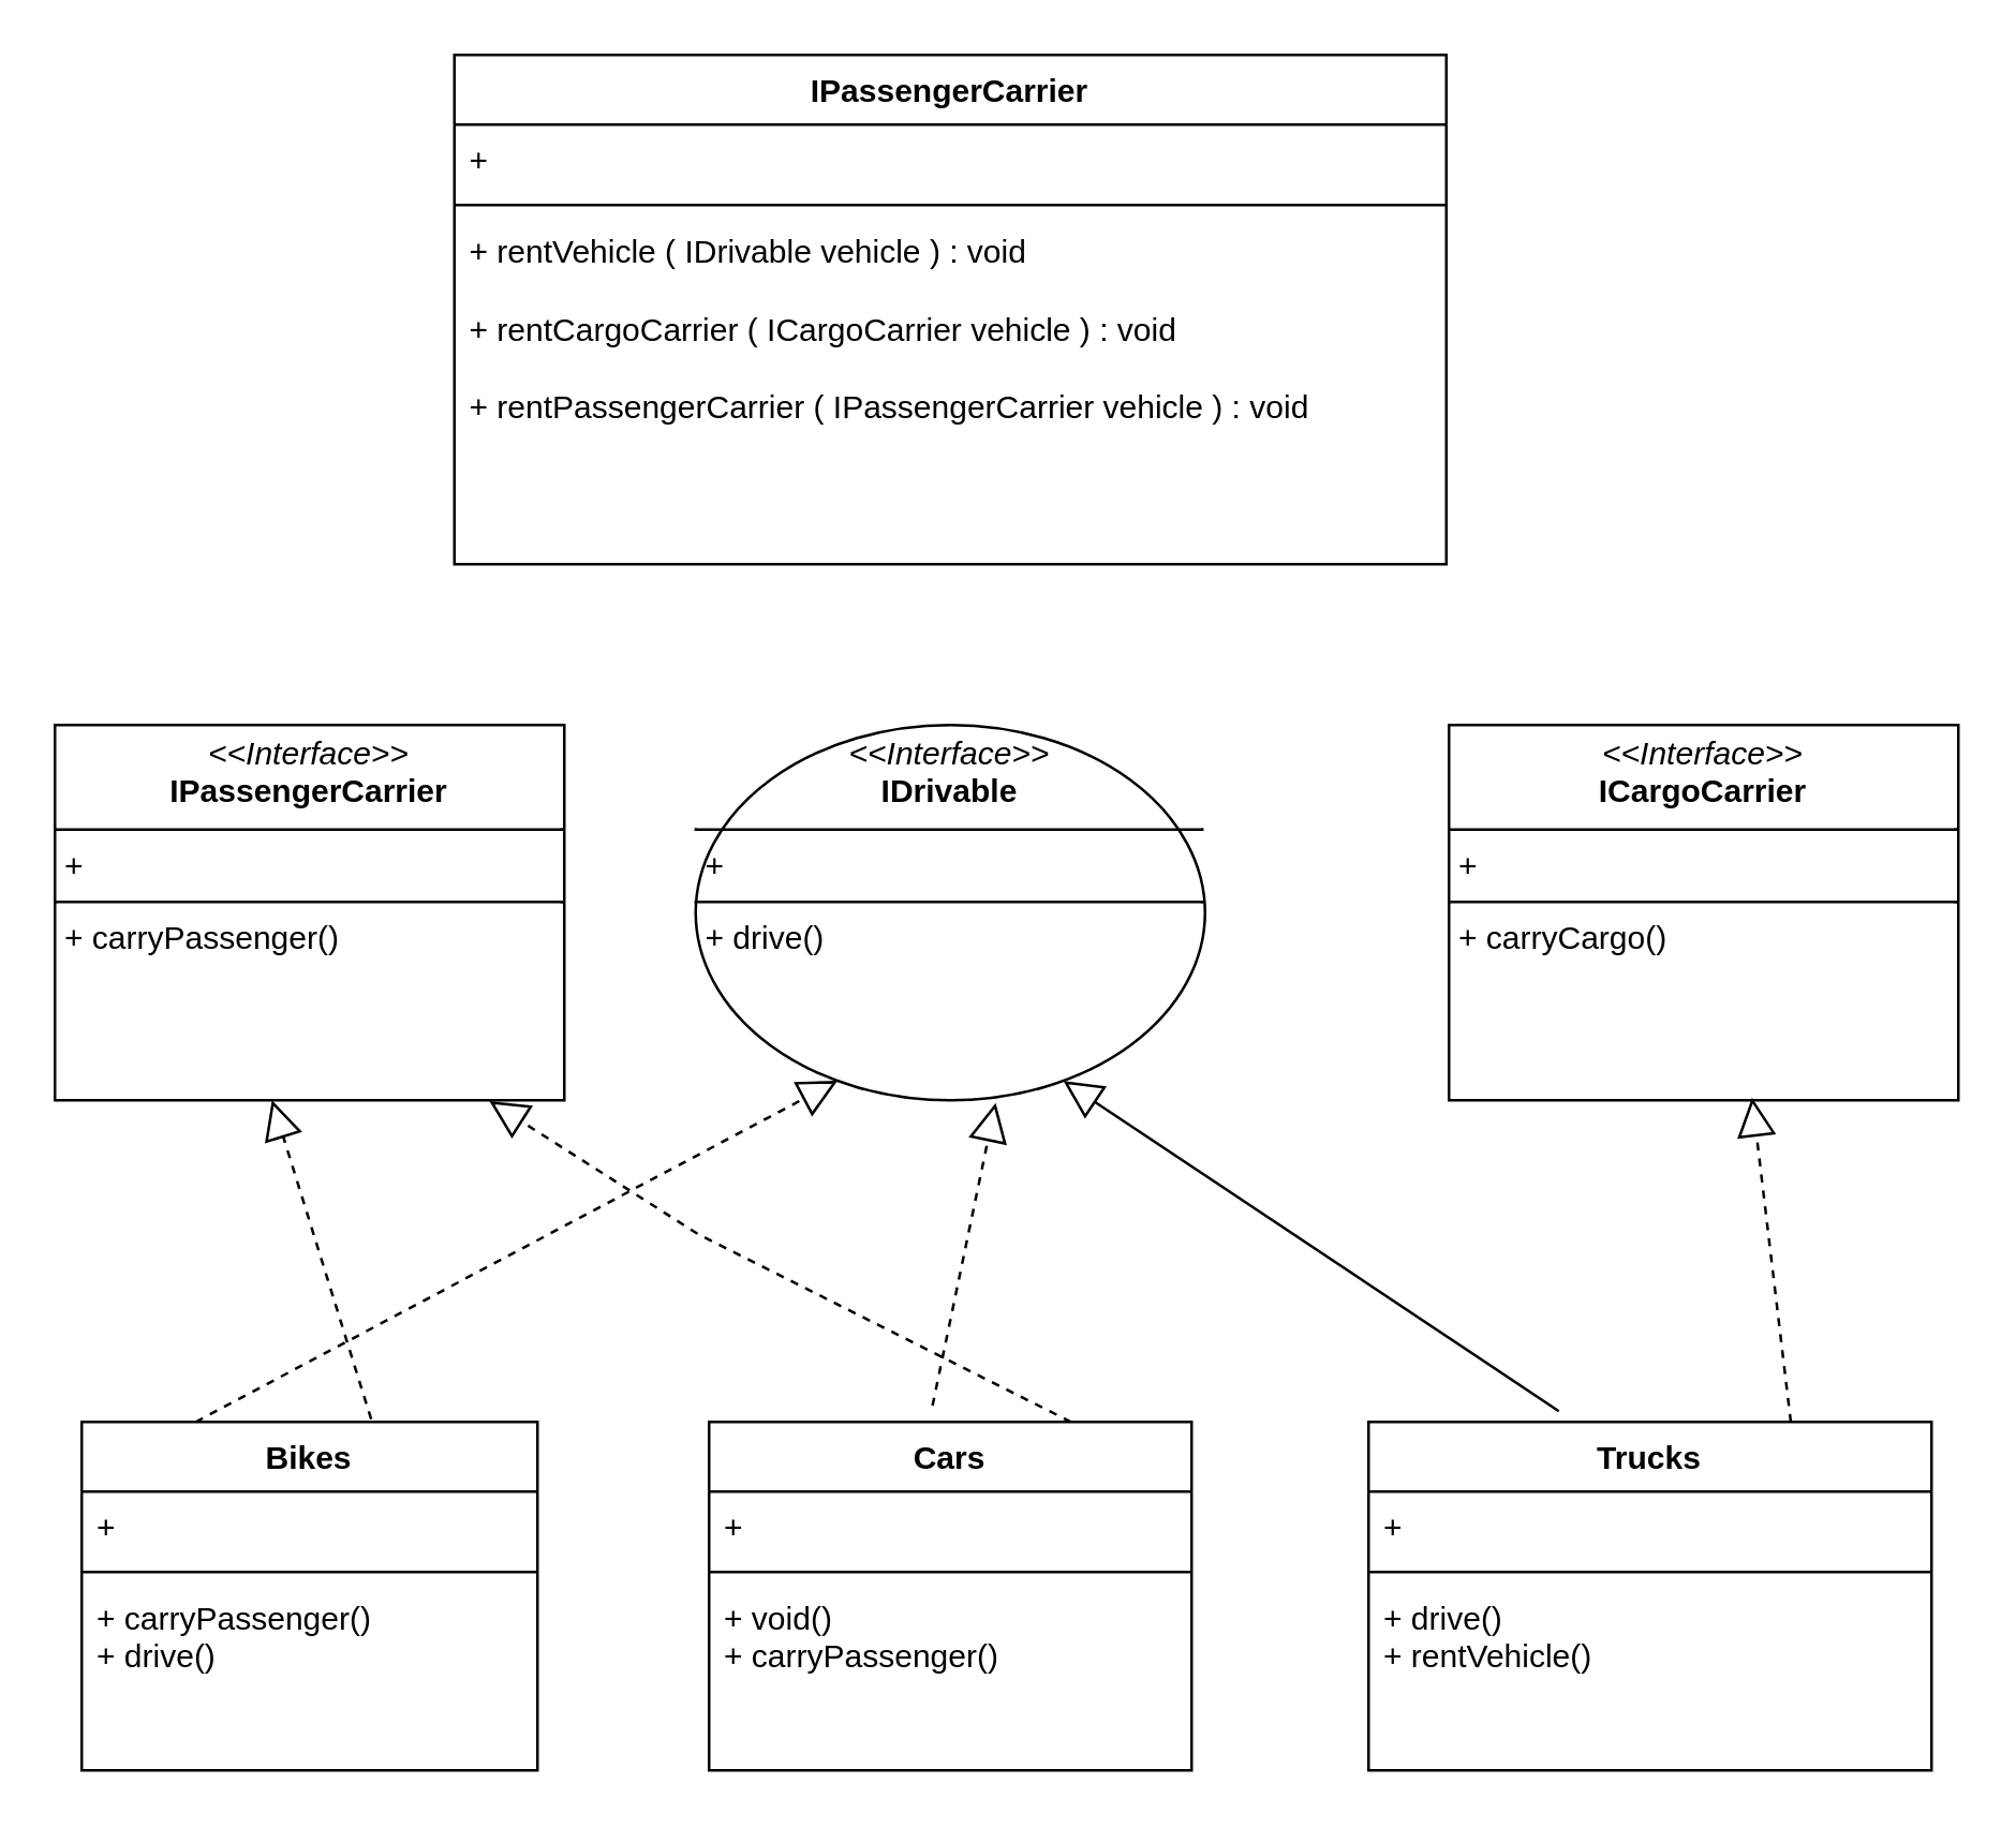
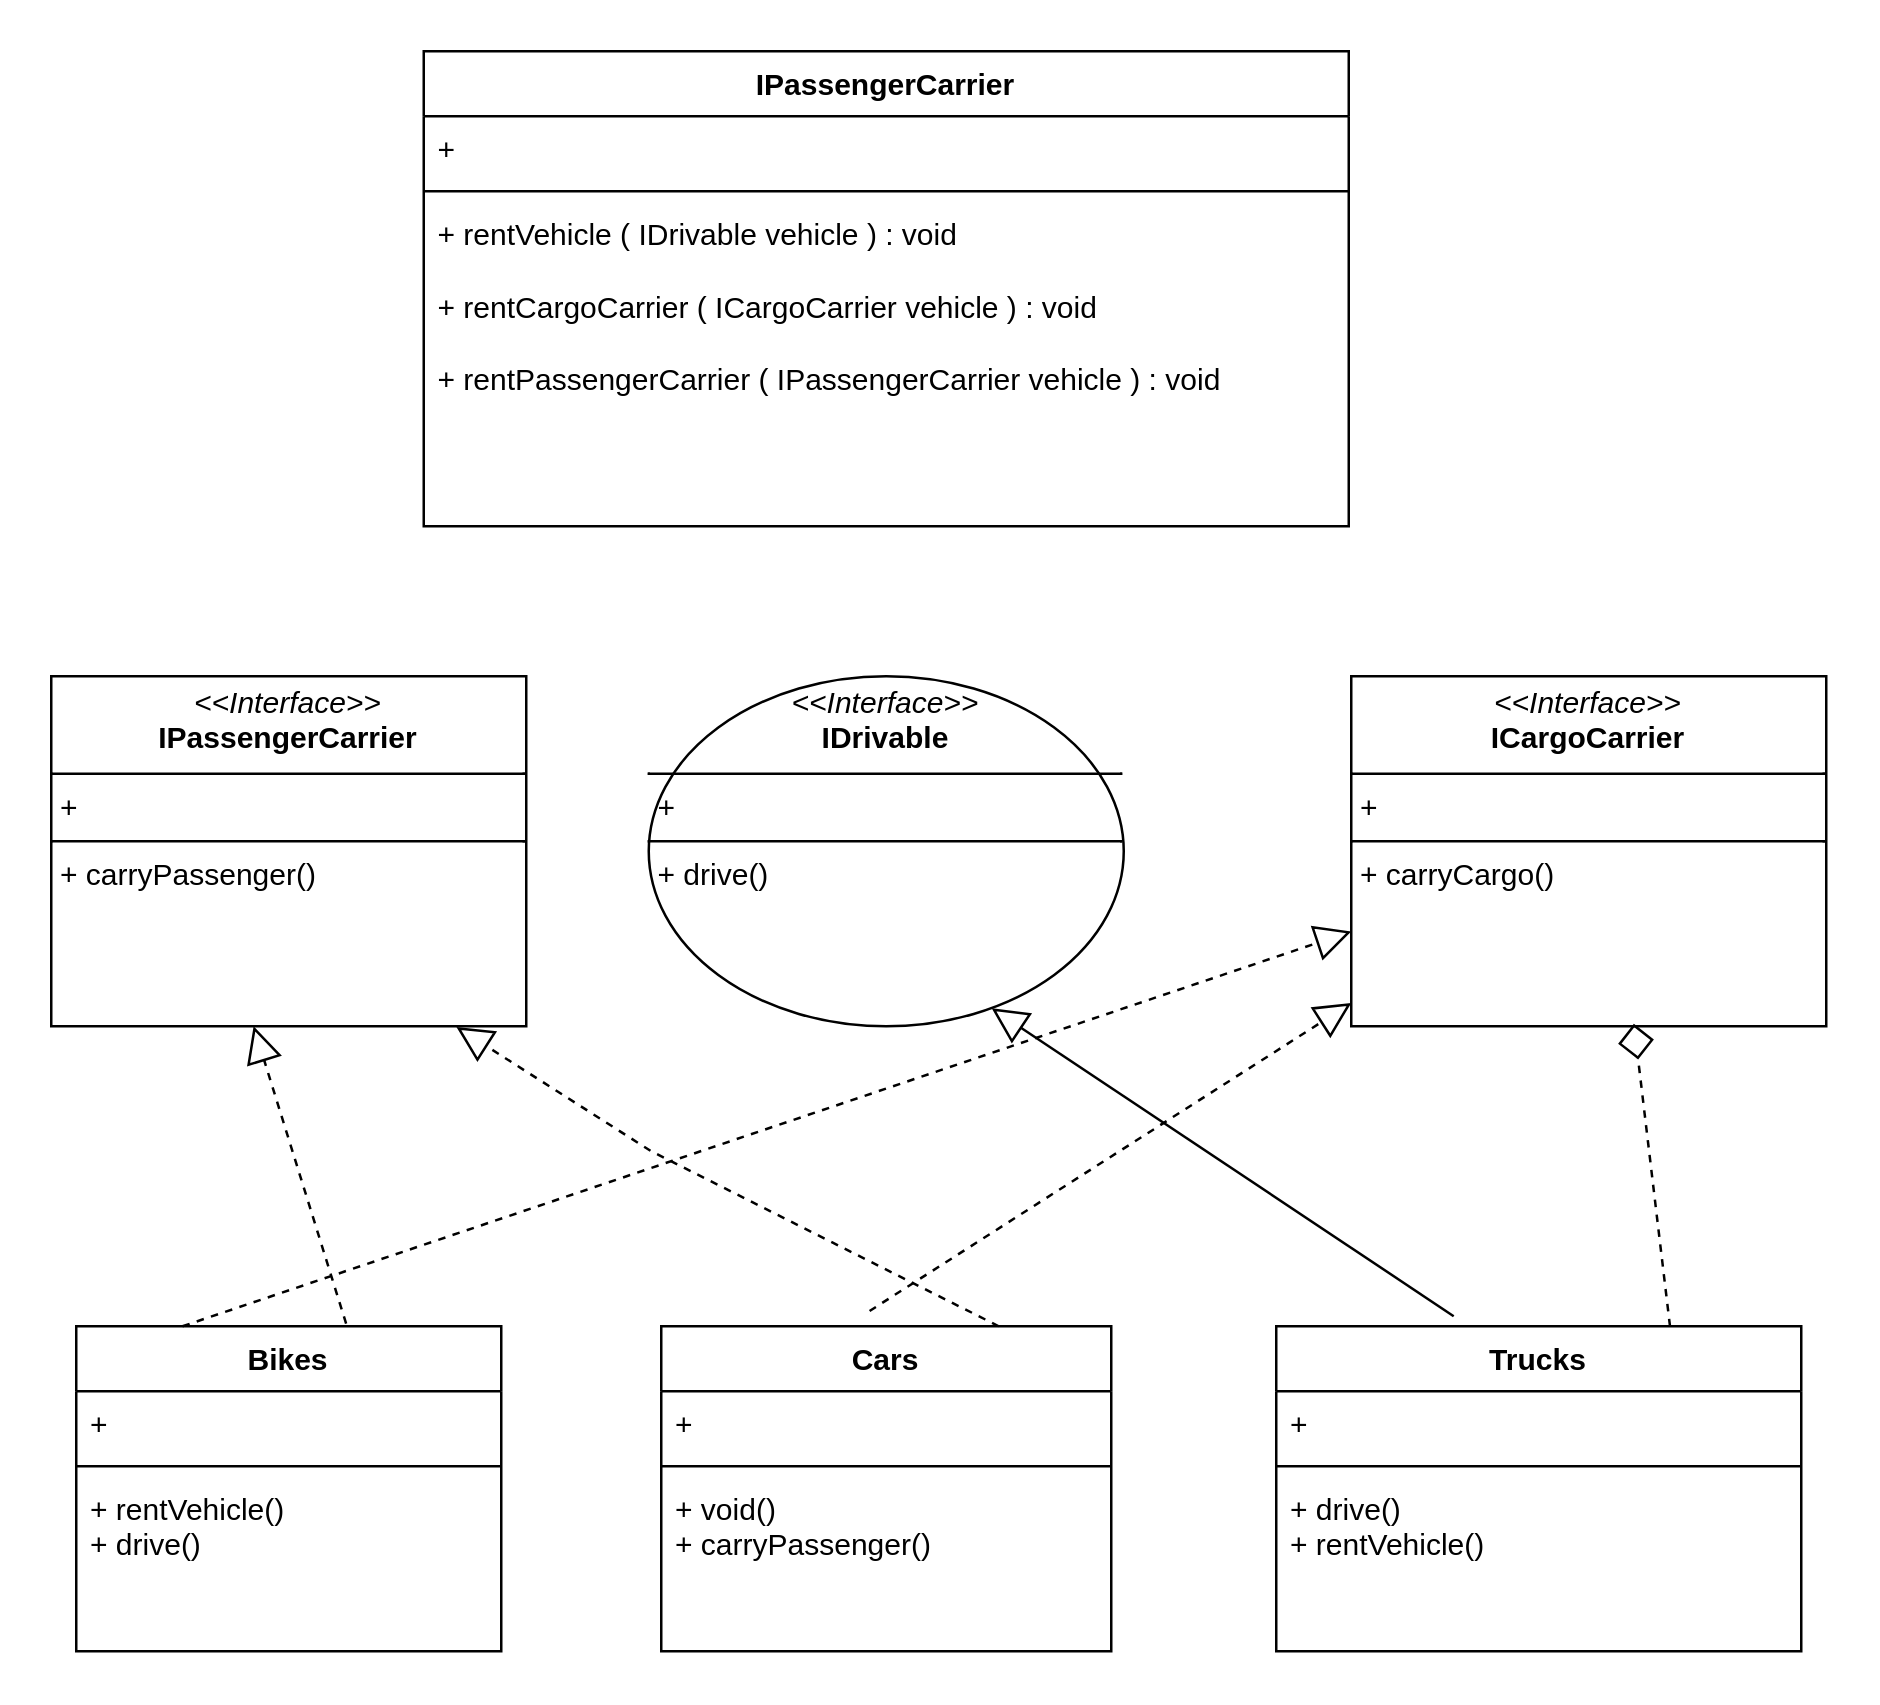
  <mxCell id="0" />
  <mxCell id="1" parent="0" />
  <mxCell id="2" value="&lt;p style=&quot;margin:0px;margin-top:4px;text-align:center;&quot;&gt;&lt;i&gt;&amp;lt;&amp;lt;Interface&amp;gt;&amp;gt;&lt;/i&gt;&lt;br&gt;&lt;b&gt;IDrivable&lt;/b&gt;&lt;/p&gt;&lt;hr size=&quot;1&quot; style=&quot;border-style:solid;&quot;&gt;&lt;p style=&quot;margin:0px;margin-left:4px;&quot;&gt;+&amp;nbsp;&lt;/p&gt;&lt;hr size=&quot;1&quot; style=&quot;border-style:solid;&quot;&gt;&lt;p style=&quot;margin:0px;margin-left:4px;&quot;&gt;+ drive()&amp;nbsp;&lt;/p&gt;" style="ellipse;verticalAlign=top;align=left;overflow=fill;html=1;whiteSpace=wrap;" parent="1" vertex="1"><mxGeometry x="259" y="270" width="190" height="140" as="geometry" /></mxCell>
  <mxCell id="3" value="&lt;p style=&quot;margin:0px;margin-top:4px;text-align:center;&quot;&gt;&lt;i&gt;&amp;lt;&amp;lt;Interface&amp;gt;&amp;gt;&lt;/i&gt;&lt;br&gt;&lt;b&gt;ICargoCarrier&lt;/b&gt;&lt;/p&gt;&lt;hr size=&quot;1&quot; style=&quot;border-style:solid;&quot;&gt;&lt;p style=&quot;margin:0px;margin-left:4px;&quot;&gt;+&amp;nbsp;&lt;/p&gt;&lt;hr size=&quot;1&quot; style=&quot;border-style:solid;&quot;&gt;&lt;p style=&quot;margin:0px;margin-left:4px;&quot;&gt;+ carryCargo()&amp;nbsp;&lt;/p&gt;" style="verticalAlign=top;align=left;overflow=fill;html=1;whiteSpace=wrap;" parent="1" vertex="1"><mxGeometry x="540" y="270" width="190" height="140" as="geometry" /></mxCell>
  <mxCell id="4" value="&lt;p style=&quot;margin:0px;margin-top:4px;text-align:center;&quot;&gt;&lt;i&gt;&amp;lt;&amp;lt;Interface&amp;gt;&amp;gt;&lt;/i&gt;&lt;br&gt;&lt;b&gt;IPassengerCarrier&lt;/b&gt;&lt;/p&gt;&lt;hr size=&quot;1&quot; style=&quot;border-style:solid;&quot;&gt;&lt;p style=&quot;margin:0px;margin-left:4px;&quot;&gt;+&amp;nbsp;&lt;/p&gt;&lt;hr size=&quot;1&quot; style=&quot;border-style:solid;&quot;&gt;&lt;p style=&quot;margin:0px;margin-left:4px;&quot;&gt;+ carryPassenger()&lt;/p&gt;" style="verticalAlign=top;align=left;overflow=fill;html=1;whiteSpace=wrap;" parent="1" vertex="1"><mxGeometry x="20" y="270" width="190" height="140" as="geometry" /></mxCell>
  <mxCell id="5" value="Cars" style="swimlane;fontStyle=1;align=center;verticalAlign=top;childLayout=stackLayout;horizontal=1;startSize=26;horizontalStack=0;resizeParent=1;resizeParentMax=0;resizeLast=0;collapsible=1;marginBottom=0;whiteSpace=wrap;html=1;" parent="1" vertex="1"><mxGeometry x="264" y="530" width="180" height="130" as="geometry" /></mxCell>
  <mxCell id="6" value="+&amp;nbsp;" style="text;strokeColor=none;fillColor=none;align=left;verticalAlign=top;spacingLeft=4;spacingRight=4;overflow=hidden;rotatable=0;points=[[0,0.5],[1,0.5]];portConstraint=eastwest;whiteSpace=wrap;html=1;" parent="5" vertex="1"><mxGeometry y="26" width="180" height="26" as="geometry" /></mxCell>
  <mxCell id="7" value="" style="line;strokeWidth=1;fillColor=none;align=left;verticalAlign=middle;spacingTop=-1;spacingLeft=3;spacingRight=3;rotatable=0;labelPosition=right;points=[];portConstraint=eastwest;strokeColor=inherit;" parent="5" vertex="1"><mxGeometry y="52" width="180" height="8" as="geometry" /></mxCell>
  <mxCell id="8" value="+ void()&amp;nbsp;&lt;div&gt;+ carryPassenger()&amp;nbsp;&lt;/div&gt;" style="text;strokeColor=none;fillColor=none;align=left;verticalAlign=top;spacingLeft=4;spacingRight=4;overflow=hidden;rotatable=0;points=[[0,0.5],[1,0.5]];portConstraint=eastwest;whiteSpace=wrap;html=1;" parent="5" vertex="1"><mxGeometry y="60" width="180" height="70" as="geometry" /></mxCell>
  <mxCell id="9" value="Bikes" style="swimlane;fontStyle=1;align=center;verticalAlign=top;childLayout=stackLayout;horizontal=1;startSize=26;horizontalStack=0;resizeParent=1;resizeParentMax=0;resizeLast=0;collapsible=1;marginBottom=0;whiteSpace=wrap;html=1;" parent="1" vertex="1"><mxGeometry x="30" y="530" width="170" height="130" as="geometry" /></mxCell>
  <mxCell id="10" value="+&amp;nbsp;" style="text;strokeColor=none;fillColor=none;align=left;verticalAlign=top;spacingLeft=4;spacingRight=4;overflow=hidden;rotatable=0;points=[[0,0.5],[1,0.5]];portConstraint=eastwest;whiteSpace=wrap;html=1;" parent="9" vertex="1"><mxGeometry y="26" width="170" height="26" as="geometry" /></mxCell>
  <mxCell id="11" value="" style="line;strokeWidth=1;fillColor=none;align=left;verticalAlign=middle;spacingTop=-1;spacingLeft=3;spacingRight=3;rotatable=0;labelPosition=right;points=[];portConstraint=eastwest;strokeColor=inherit;" parent="9" vertex="1"><mxGeometry y="52" width="170" height="8" as="geometry" /></mxCell>
- <mxCell id="12" value="+ carryPassenger()&lt;div&gt;+ drive()&amp;nbsp;&lt;/div&gt;" style="text;strokeColor=none;fillColor=none;align=left;verticalAlign=top;spacingLeft=4;spacingRight=4;overflow=hidden;rotatable=0;points=[[0,0.5],[1,0.5]];portConstraint=eastwest;whiteSpace=wrap;html=1;" parent="9" vertex="1"><mxGeometry y="60" width="170" height="70" as="geometry" /></mxCell>
+ <mxCell id="12" value="+ rentVehicle()&lt;div&gt;+ drive()&amp;nbsp;&lt;/div&gt;" style="text;strokeColor=none;fillColor=none;align=left;verticalAlign=top;spacingLeft=4;spacingRight=4;overflow=hidden;rotatable=0;points=[[0,0.5],[1,0.5]];portConstraint=eastwest;whiteSpace=wrap;html=1;" parent="9" vertex="1"><mxGeometry y="60" width="170" height="70" as="geometry" /></mxCell>
  <mxCell id="13" value="Trucks" style="swimlane;fontStyle=1;align=center;verticalAlign=top;childLayout=stackLayout;horizontal=1;startSize=26;horizontalStack=0;resizeParent=1;resizeParentMax=0;resizeLast=0;collapsible=1;marginBottom=0;whiteSpace=wrap;html=1;" parent="1" vertex="1"><mxGeometry x="510" y="530" width="210" height="130" as="geometry" /></mxCell>
  <mxCell id="14" value="+&amp;nbsp;" style="text;strokeColor=none;fillColor=none;align=left;verticalAlign=top;spacingLeft=4;spacingRight=4;overflow=hidden;rotatable=0;points=[[0,0.5],[1,0.5]];portConstraint=eastwest;whiteSpace=wrap;html=1;" parent="13" vertex="1"><mxGeometry y="26" width="210" height="26" as="geometry" /></mxCell>
  <mxCell id="15" value="" style="line;strokeWidth=1;fillColor=none;align=left;verticalAlign=middle;spacingTop=-1;spacingLeft=3;spacingRight=3;rotatable=0;labelPosition=right;points=[];portConstraint=eastwest;strokeColor=inherit;" parent="13" vertex="1"><mxGeometry y="52" width="210" height="8" as="geometry" /></mxCell>
  <mxCell id="16" value="+ drive()&amp;nbsp;&lt;div&gt;+ rentVehicle()&lt;/div&gt;" style="text;strokeColor=none;fillColor=none;align=left;verticalAlign=top;spacingLeft=4;spacingRight=4;overflow=hidden;rotatable=0;points=[[0,0.5],[1,0.5]];portConstraint=eastwest;whiteSpace=wrap;html=1;" parent="13" vertex="1"><mxGeometry y="60" width="210" height="70" as="geometry" /></mxCell>
- <mxCell id="17" value="" style="endArrow=block;dashed=1;endFill=0;endSize=12;html=1;rounded=0;entryX=0.589;entryY=1.007;entryDx=0;entryDy=0;entryPerimeter=0;exitX=0.463;exitY=-0.047;exitDx=0;exitDy=0;exitPerimeter=0;" parent="1" source="5" target="2" edge="1"><mxGeometry width="160" relative="1" as="geometry"><mxPoint x="40" y="480" as="sourcePoint" /><mxPoint x="200" y="480" as="targetPoint" /></mxGeometry></mxCell>
+ <mxCell id="17" value="" style="endArrow=block;dashed=1;endFill=0;endSize=12;html=1;rounded=0;exitX=0.463;exitY=-0.047;exitDx=0;exitDy=0;exitPerimeter=0;" parent="1" source="5" target="3" edge="1"><mxGeometry width="160" relative="1" as="geometry"><mxPoint x="40" y="480" as="sourcePoint" /><mxPoint x="200" y="480" as="targetPoint" /></mxGeometry></mxCell>
  <mxCell id="18" value="" style="endArrow=block;dashed=1;endFill=0;endSize=12;html=1;rounded=0;entryX=0.426;entryY=1;entryDx=0;entryDy=0;entryPerimeter=0;exitX=0.635;exitY=-0.008;exitDx=0;exitDy=0;exitPerimeter=0;" parent="1" source="9" target="4" edge="1"><mxGeometry width="160" relative="1" as="geometry"><mxPoint x="270" y="510" as="sourcePoint" /><mxPoint x="430" y="510" as="targetPoint" /></mxGeometry></mxCell>
  <mxCell id="19" value="" style="endArrow=block;dashed=0;endFill=0;endSize=12;html=1;rounded=0;entryX=0.75;entryY=1;entryDx=0;entryDy=0;exitX=0.338;exitY=-0.031;exitDx=0;exitDy=0;exitPerimeter=0;" parent="1" source="13" target="2" edge="1"><mxGeometry width="160" relative="1" as="geometry"><mxPoint x="270" y="510" as="sourcePoint" /><mxPoint x="430" y="510" as="targetPoint" /></mxGeometry></mxCell>
  <mxCell id="20" value="" style="endArrow=block;dashed=1;endFill=0;endSize=12;html=1;rounded=0;entryX=0.853;entryY=1.002;entryDx=0;entryDy=0;exitX=0.75;exitY=0;exitDx=0;exitDy=0;entryPerimeter=0;" parent="1" source="5" target="4" edge="1"><mxGeometry width="160" relative="1" as="geometry"><mxPoint x="270" y="510" as="sourcePoint" /><mxPoint x="430" y="510" as="targetPoint" /><Array as="points"><mxPoint x="260" y="460" /></Array></mxGeometry></mxCell>
- <mxCell id="21" value="" style="endArrow=block;dashed=1;endFill=0;endSize=12;html=1;rounded=0;entryX=0.25;entryY=1;entryDx=0;entryDy=0;exitX=0.25;exitY=0;exitDx=0;exitDy=0;" parent="1" source="9" target="2" edge="1"><mxGeometry width="160" relative="1" as="geometry"><mxPoint x="270" y="510" as="sourcePoint" /><mxPoint x="430" y="510" as="targetPoint" /></mxGeometry></mxCell>
- <mxCell id="22" value="" style="endArrow=block;dashed=1;endFill=0;endSize=12;html=1;rounded=0;entryX=0.595;entryY=0.993;entryDx=0;entryDy=0;entryPerimeter=0;exitX=0.75;exitY=0;exitDx=0;exitDy=0;" parent="1" source="13" target="3" edge="1"><mxGeometry width="160" relative="1" as="geometry"><mxPoint x="400" y="800" as="sourcePoint" /><mxPoint x="560" y="800" as="targetPoint" /></mxGeometry></mxCell>
+ <mxCell id="21" value="" style="endArrow=block;dashed=1;endFill=0;endSize=12;html=1;rounded=0;exitX=0.25;exitY=0;exitDx=0;exitDy=0;" parent="1" source="9" target="3" edge="1"><mxGeometry width="160" relative="1" as="geometry"><mxPoint x="270" y="510" as="sourcePoint" /><mxPoint x="430" y="510" as="targetPoint" /></mxGeometry></mxCell>
+ <mxCell id="22" value="" style="endArrow=diamond;dashed=1;endFill=0;endSize=12;html=1;rounded=0;entryX=0.595;entryY=0.993;entryDx=0;entryDy=0;entryPerimeter=0;exitX=0.75;exitY=0;exitDx=0;exitDy=0;" parent="1" source="13" target="3" edge="1"><mxGeometry width="160" relative="1" as="geometry"><mxPoint x="400" y="800" as="sourcePoint" /><mxPoint x="560" y="800" as="targetPoint" /></mxGeometry></mxCell>
  <mxCell id="23" value="IPassengerCarrier" style="swimlane;fontStyle=1;align=center;verticalAlign=top;childLayout=stackLayout;horizontal=1;startSize=26;horizontalStack=0;resizeParent=1;resizeParentMax=0;resizeLast=0;collapsible=1;marginBottom=0;whiteSpace=wrap;html=1;" parent="1" vertex="1"><mxGeometry x="169" y="20" width="370" height="190" as="geometry" /></mxCell>
  <mxCell id="24" value="+&amp;nbsp;" style="text;strokeColor=none;fillColor=none;align=left;verticalAlign=top;spacingLeft=4;spacingRight=4;overflow=hidden;rotatable=0;points=[[0,0.5],[1,0.5]];portConstraint=eastwest;whiteSpace=wrap;html=1;" parent="23" vertex="1"><mxGeometry y="26" width="370" height="26" as="geometry" /></mxCell>
  <mxCell id="25" value="" style="line;strokeWidth=1;fillColor=none;align=left;verticalAlign=middle;spacingTop=-1;spacingLeft=3;spacingRight=3;rotatable=0;labelPosition=right;points=[];portConstraint=eastwest;strokeColor=inherit;" parent="23" vertex="1"><mxGeometry y="52" width="370" height="8" as="geometry" /></mxCell>
  <mxCell id="26" value="+ rentVehicle ( IDrivable vehicle ) : void&lt;div&gt;&lt;br&gt;&lt;/div&gt;&lt;div&gt;+ rentCargoCarrier ( ICargoCarrier vehicle ) : void&lt;/div&gt;&lt;div&gt;&lt;br&gt;&lt;/div&gt;&lt;div&gt;+ rentPassengerCarrier ( IPassengerCarrier vehicle ) : void&lt;/div&gt;" style="text;strokeColor=none;fillColor=none;align=left;verticalAlign=top;spacingLeft=4;spacingRight=4;overflow=hidden;rotatable=0;points=[[0,0.5],[1,0.5]];portConstraint=eastwest;whiteSpace=wrap;html=1;" parent="23" vertex="1"><mxGeometry y="60" width="370" height="130" as="geometry" /></mxCell>
